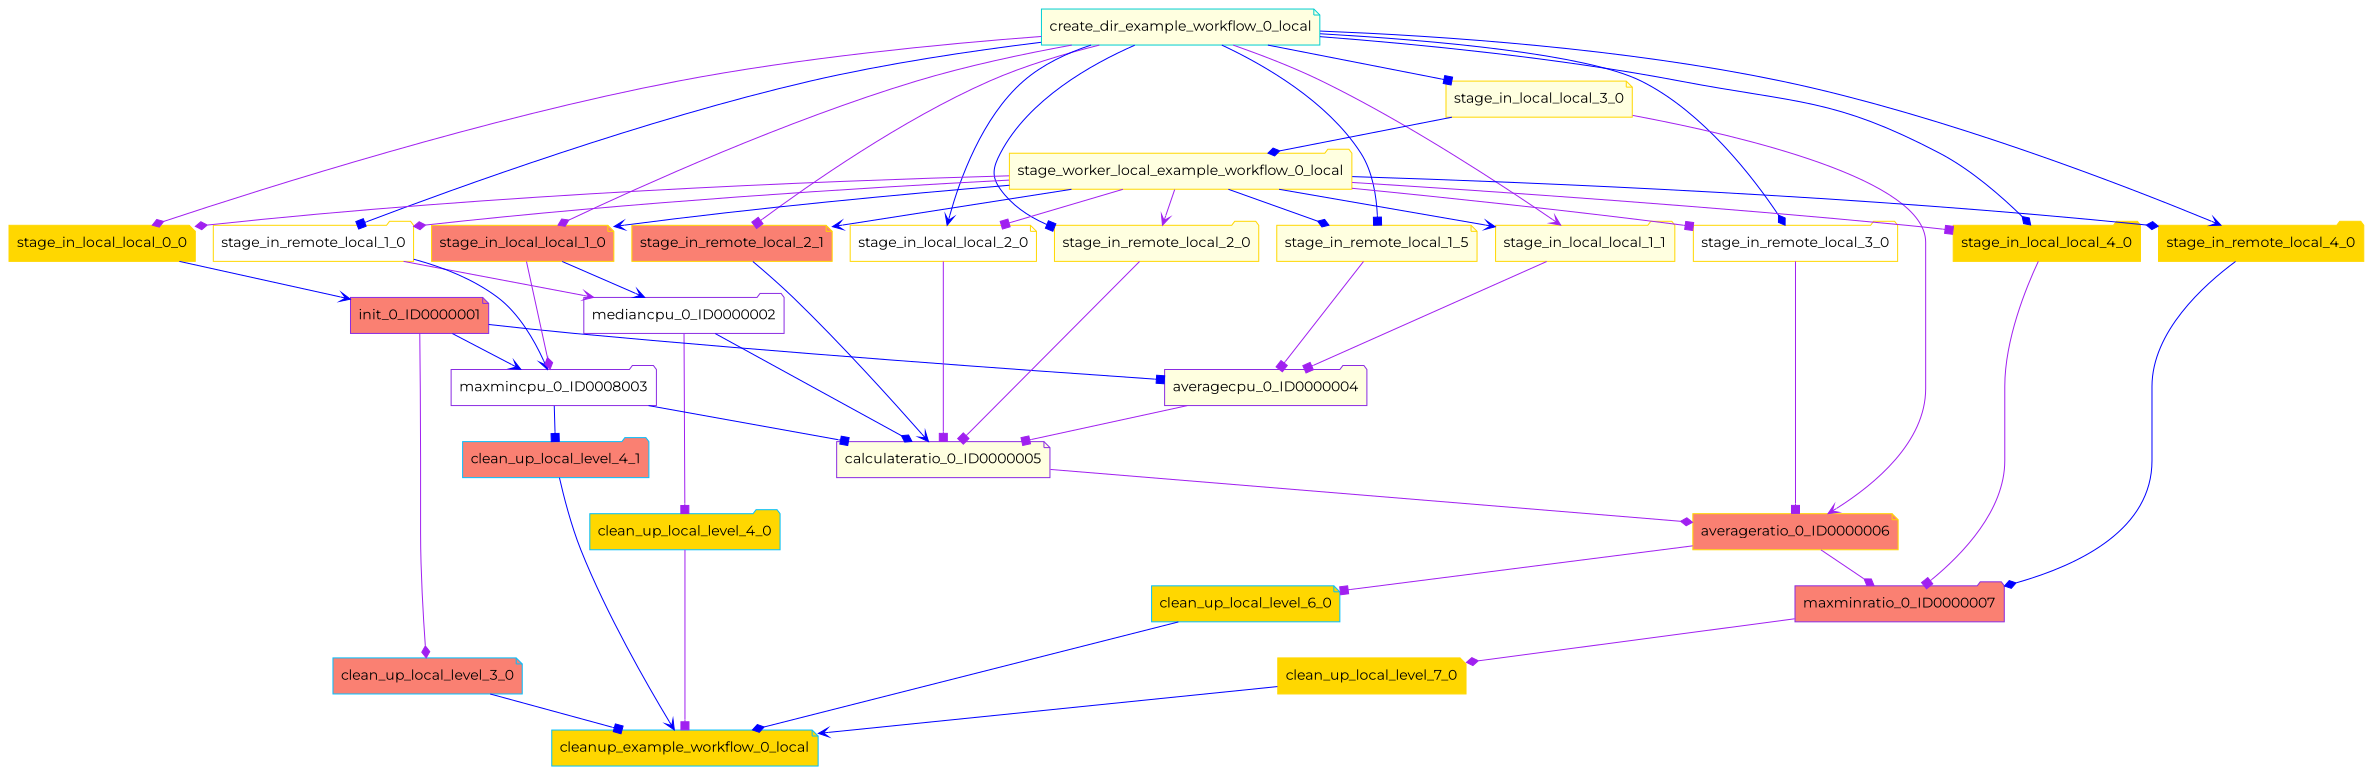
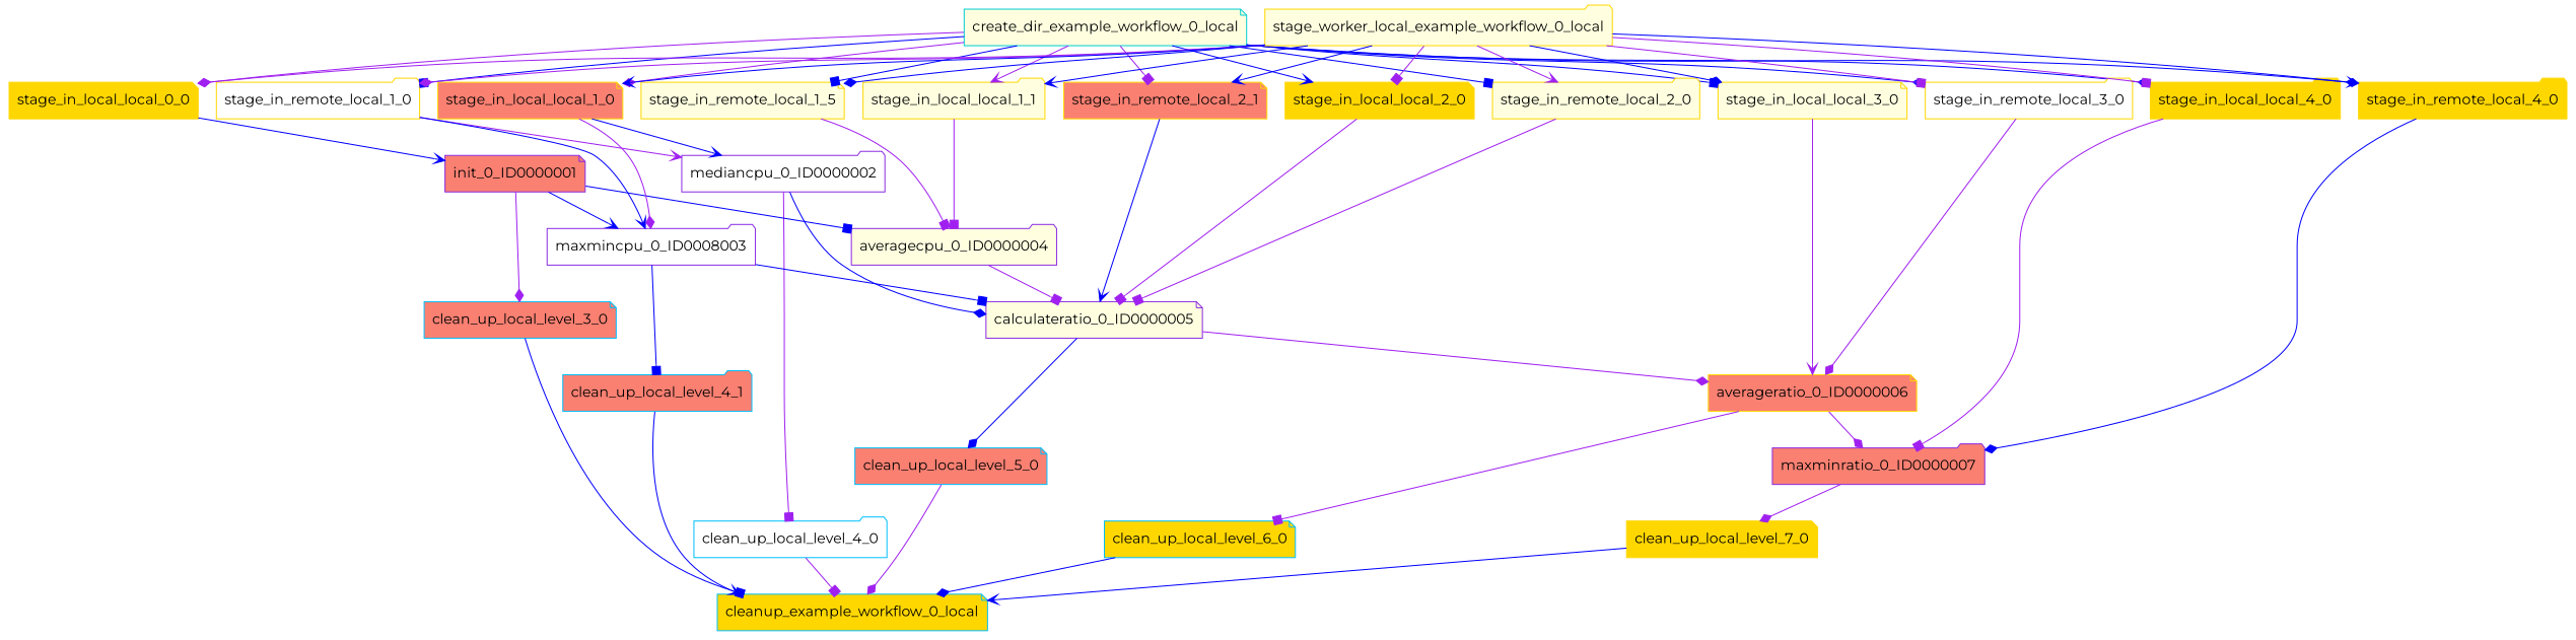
  digraph {
    fontname=Montserrat
    node [color=gold fillcolor=salmon fontname=Montserrat shape=note style=filled]
    edge [arrowhead=box arrowsize=1.0 color=blue fontname=Montserrat]
    n1 [color=deepskyblue label=clean_up_local_level_4_1 shape=folder]
    n2 [color=deepskyblue fillcolor=gold label=cleanup_example_workflow_0_local]
-   n3 [color=deepskyblue fillcolor=gold label=clean_up_local_level_4_0 shape=folder]
+   n3 [color=deepskyblue fillcolor=white label=clean_up_local_level_4_0 shape=folder]
    n4 [label=averageratio_0_ID0000006]
    n5 [color=blueviolet label=maxminratio_0_ID0000007 shape=folder]
    n6 [color=deepskyblue fillcolor=gold label=clean_up_local_level_6_0]
    n7 [fillcolor=gold label=clean_up_local_level_7_0]
    n8 [fillcolor=gold label=stage_in_local_local_4_0 shape=folder]
+   n9 [color=deepskyblue label=clean_up_local_level_5_0]
    n10 [color=blueviolet fillcolor=lightyellow label=calculateratio_0_ID0000005]
    n11 [color=blueviolet fillcolor=white label=mediancpu_0_ID0000002 shape=folder]
    n12 [fillcolor=gold label=stage_in_local_local_0_0]
    n13 [color=blueviolet label=init_0_ID0000001]
    n14 [color=blueviolet fillcolor=lightyellow label=averagecpu_0_ID0000004 shape=folder]
    n15 [color=blueviolet fillcolor=white label=maxmincpu_0_ID0008003 shape=folder]
    n16 [color=deepskyblue label=clean_up_local_level_3_0]
    n17 [color=darkturquoise fillcolor=lightyellow label=create_dir_example_workflow_0_local]
    n18 [label=stage_in_remote_local_2_1]
-   n19 [fillcolor=white label=stage_in_local_local_2_0]
+   n19 [fillcolor=gold label=stage_in_local_local_2_0]
    n20 [fillcolor=lightyellow label=stage_in_remote_local_1_5]
    n21 [fillcolor=white label=stage_in_remote_local_1_0 shape=folder]
    n22 [fillcolor=lightyellow label=stage_in_local_local_3_0]
    n23 [fillcolor=lightyellow label=stage_in_local_local_1_1 shape=folder]
    n24 [label=stage_in_local_local_1_0]
    n25 [fillcolor=gold label=stage_in_remote_local_4_0 shape=folder]
    n26 [fillcolor=lightyellow label=stage_in_remote_local_2_0 shape=folder]
    n27 [fillcolor=white label=stage_in_remote_local_3_0 shape=folder]
    n28 [fillcolor=lightyellow label=stage_worker_local_example_workflow_0_local shape=folder]
    n1 -> n2 [arrowhead=vee]
    n3 -> n2 [color=purple]
    n4 -> n5 [arrowhead=diamond color=purple]
    n4 -> n6 [color=purple]
    n5 -> n7 [arrowhead=diamond color=purple]
    n6 -> n2 [arrowhead=diamond]
    n7 -> n2 [arrowhead=vee]
    n8 -> n5 [color=purple]
+   n9 -> n2 [arrowhead=diamond color=purple]
    n10 -> n4 [arrowhead=diamond color=purple]
+   n10 -> n9 [arrowhead=diamond]
    n11 -> n3 [color=purple]
    n11 -> n10 [arrowhead=diamond]
    n12 -> n13 [arrowhead=vee]
    n13 -> n14
    n13 -> n15 [arrowhead=vee]
    n13 -> n16 [arrowhead=diamond color=purple]
    n14 -> n10 [color=purple]
    n15 -> n1
    n15 -> n10
    n16 -> n2
    n17 -> n8 [arrowhead=diamond]
    n17 -> n12 [arrowhead=diamond color=purple]
    n17 -> n18 [color=purple]
    n17 -> n19 [arrowhead=vee]
    n17 -> n20
    n17 -> n21
    n17 -> n22
    n17 -> n23 [arrowhead=vee color=purple]
    n17 -> n24 [arrowhead=diamond color=purple]
    n17 -> n25 [arrowhead=vee]
    n17 -> n26
    n17 -> n27 [arrowhead=diamond]
    n18 -> n10 [arrowhead=vee]
    n19 -> n10 [color=purple]
    n20 -> n14 [color=purple]
    n21 -> n11 [arrowhead=vee color=purple]
    n21 -> n15 [arrowhead=vee]
    n22 -> n4 [arrowhead=vee color=purple]
    n23 -> n14 [color=purple]
    n24 -> n11 [arrowhead=vee]
    n24 -> n15 [arrowhead=diamond color=purple]
    n25 -> n5 [arrowhead=diamond]
    n26 -> n10 [color=purple]
-   n27 -> n4 [color=purple]
+   n27 -> n4 [arrowhead=diamond color=purple]
    n28 -> n8 [color=purple]
    n28 -> n12 [arrowhead=diamond color=purple]
    n28 -> n18 [arrowhead=vee]
    n28 -> n19 [color=purple]
    n28 -> n20 [arrowhead=diamond]
    n28 -> n21 [arrowhead=diamond color=purple]
-   n22 -> n28 [arrowhead=diamond]
+   n28 -> n22 [arrowhead=diamond]
    n28 -> n23 [arrowhead=vee]
    n28 -> n24 [arrowhead=vee]
    n28 -> n25 [arrowhead=diamond]
    n28 -> n26 [arrowhead=vee color=purple]
    n28 -> n27 [color=purple]
  }
